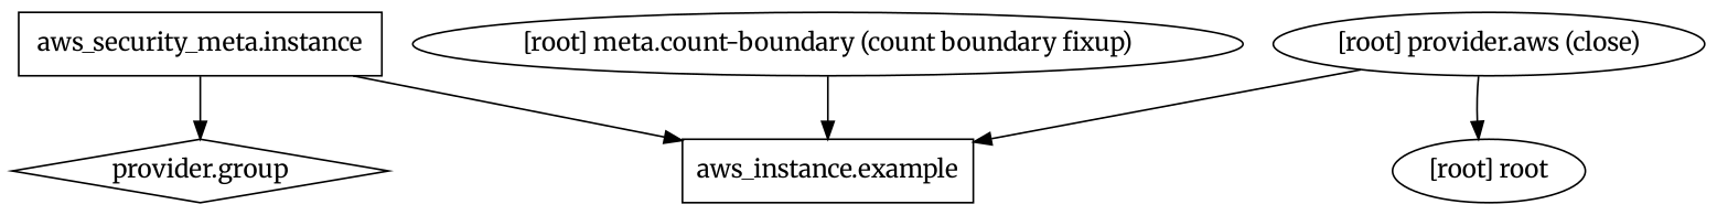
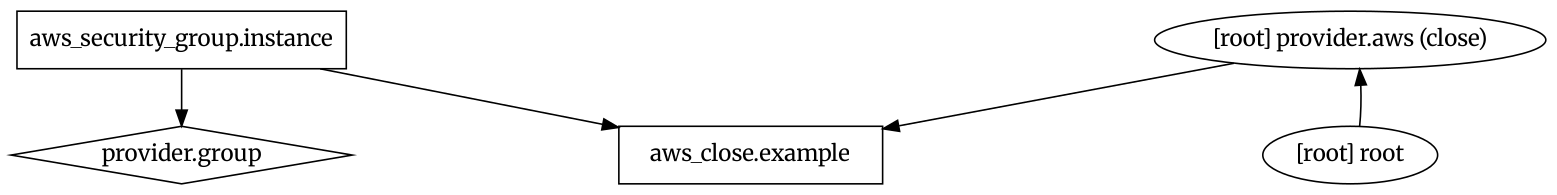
  digraph {
    compound=true
    fontname=Merriweather
    newrank=true
    node [fontname=Merriweather]
    edge [fontname=Merriweather]
-   n1 [label="aws_instance.example" shape=box]
-   n2 [label="aws_security_meta.instance" shape=box]
+   n1 [label="aws_close.example" shape=box]
+   n2 [label="aws_security_group.instance" shape=box]
    n3 [label="provider.group" shape=diamond]
-   "[root] meta.count-boundary (count boundary fixup)"
    "[root] provider.aws (close)"
    "[root] root"
    subgraph sub_1 {
      n1
      n2
      n3
-     "[root] meta.count-boundary (count boundary fixup)"
      "[root] provider.aws (close)"
      "[root] root"
    }
    n2 -> n1
    n2 -> n3
-   "[root] meta.count-boundary (count boundary fixup)" -> n1
    "[root] provider.aws (close)" -> n1
-   "[root] provider.aws (close)" -> "[root] root"
+   "[root] root" -> "[root] provider.aws (close)"
  }
